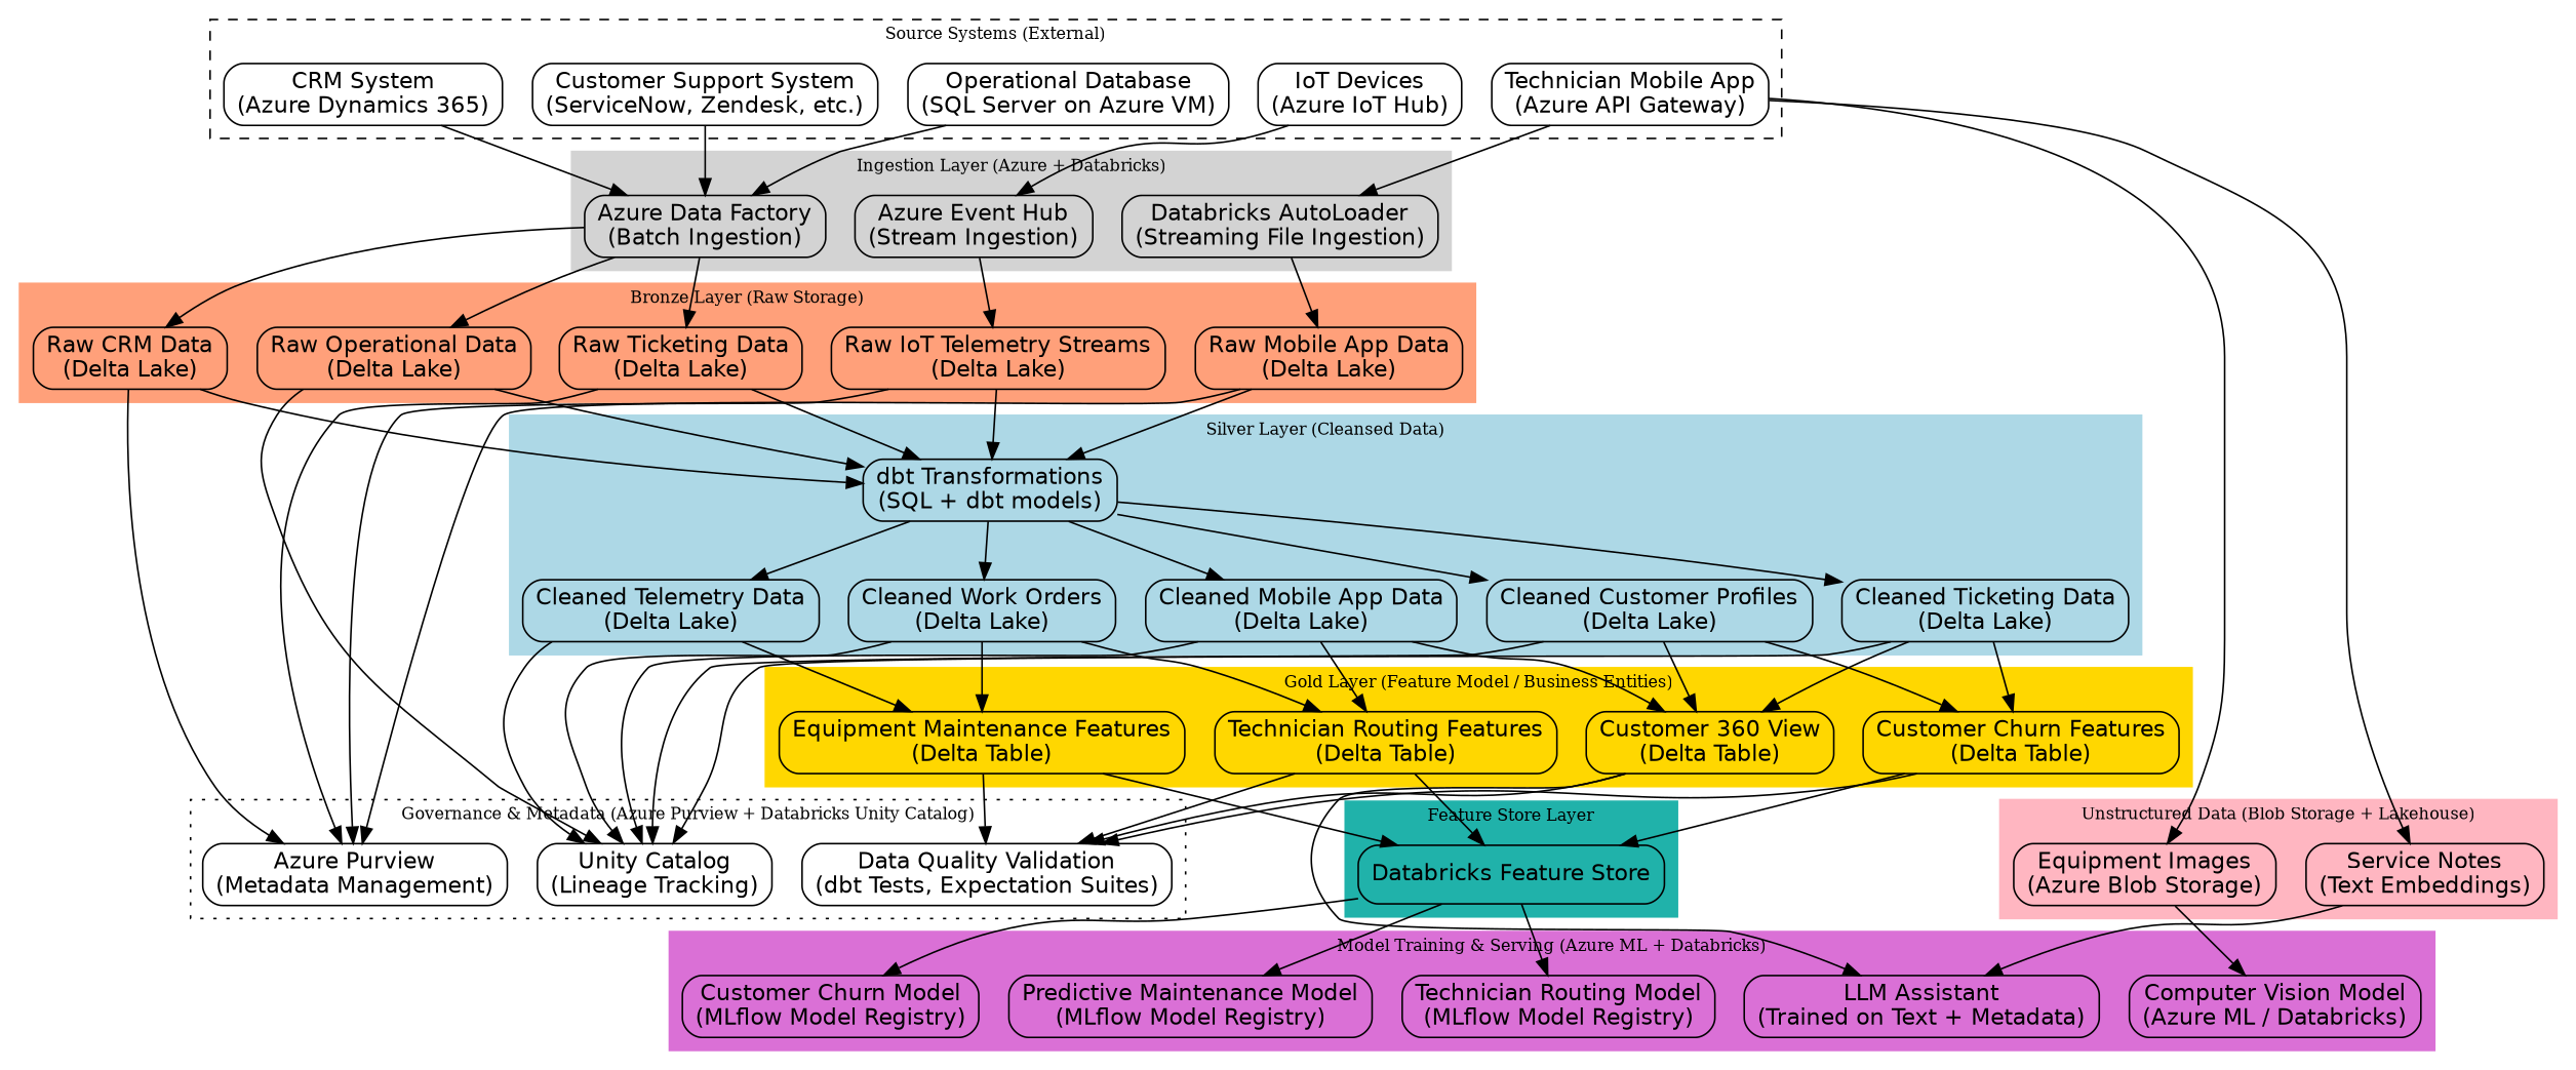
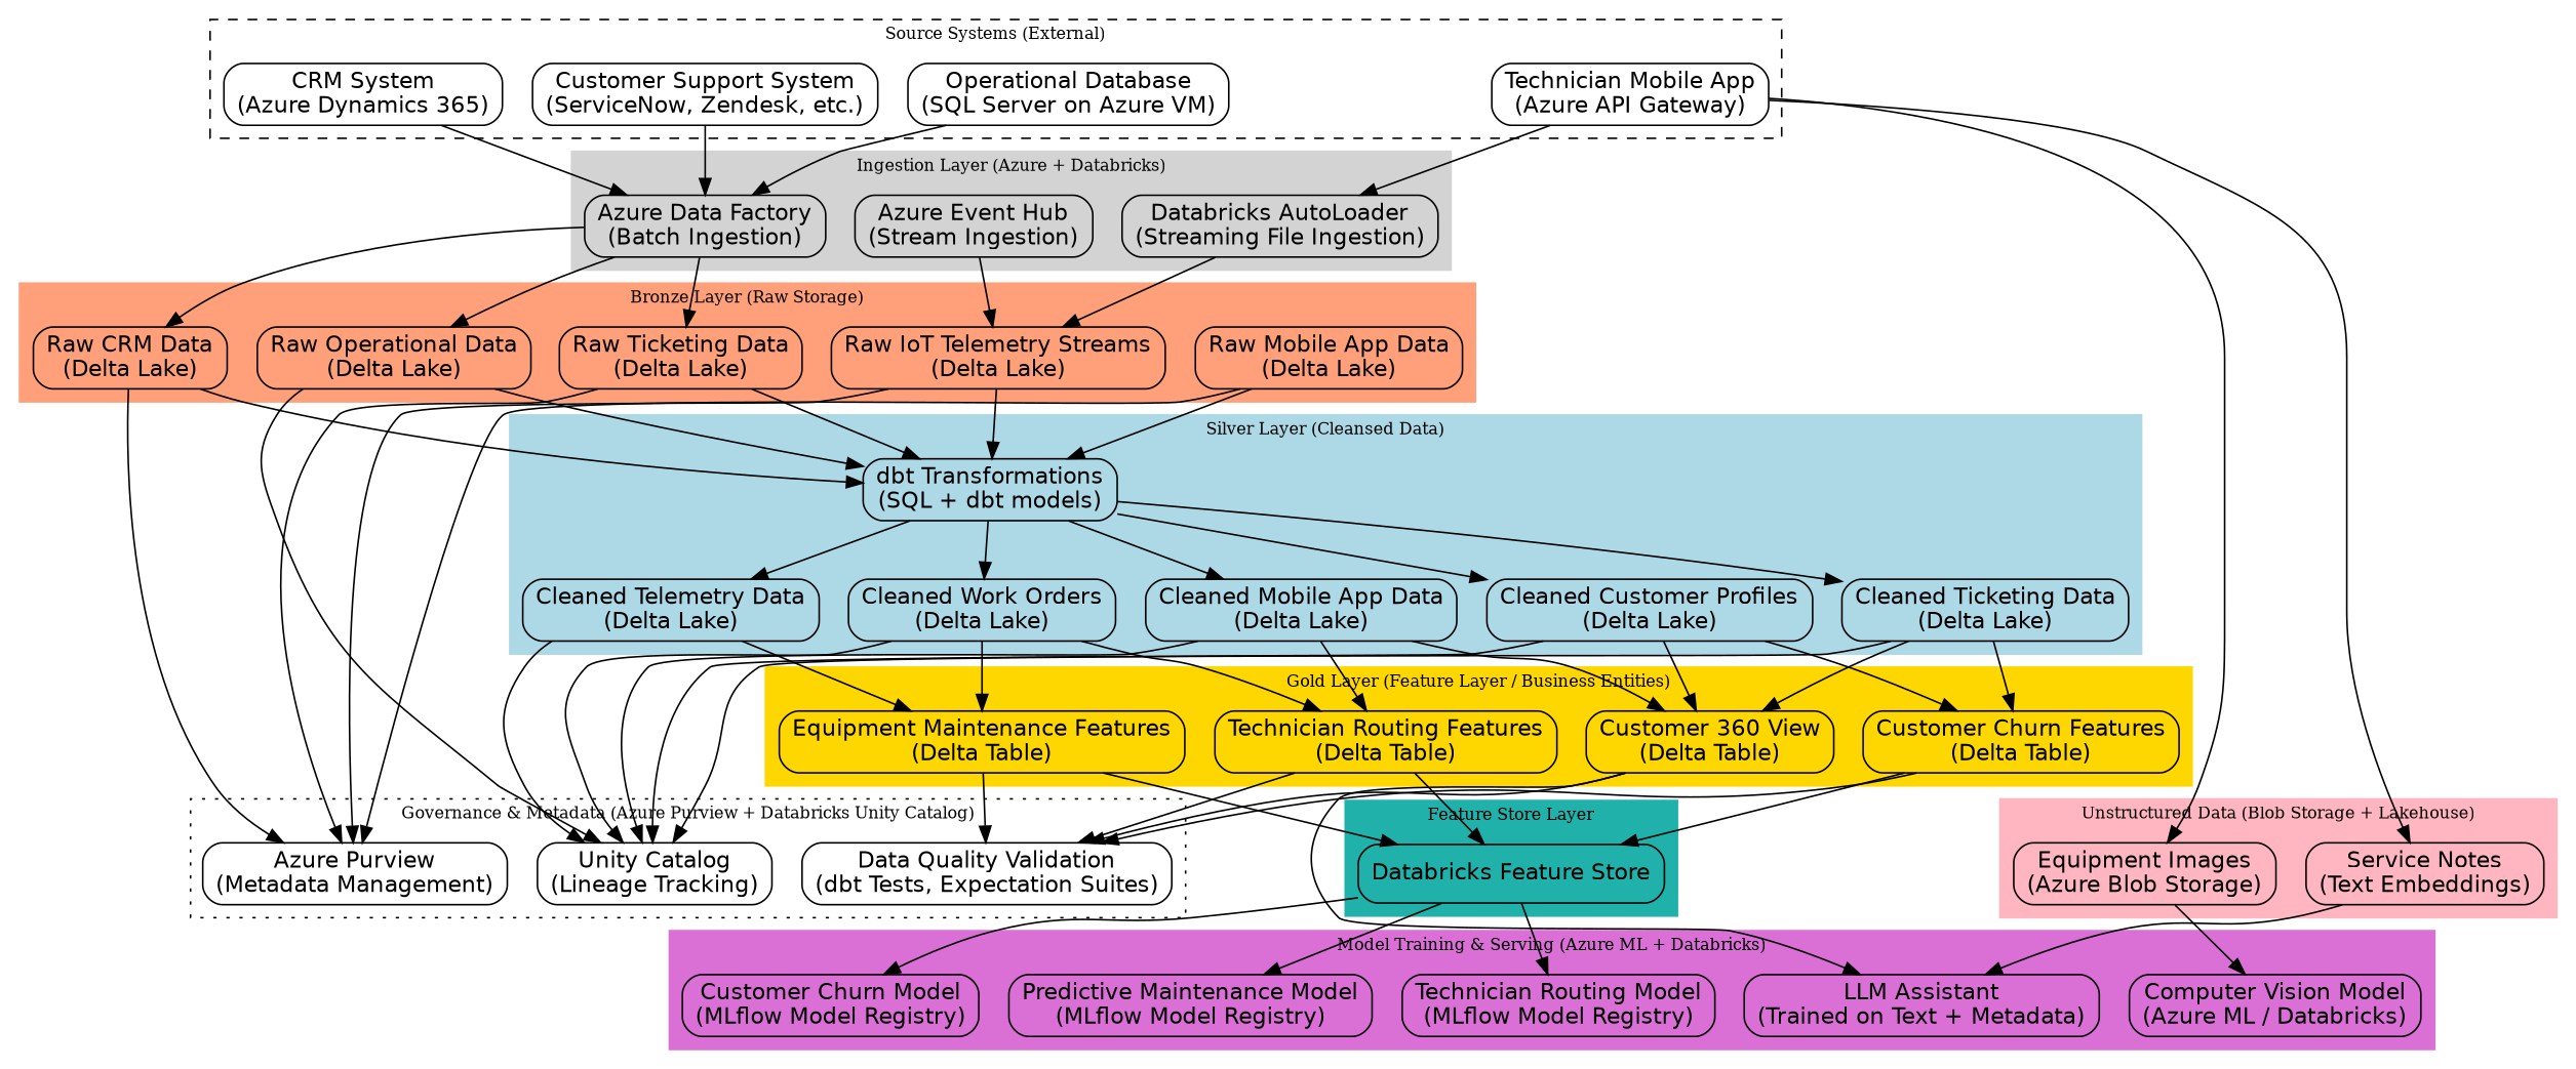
  digraph {
    fontsize=10
    rankdir=TB
    node [fontname=Helvetica shape=box style=rounded]
    n1 [label="Operational Database\n(SQL Server on Azure VM)"]
-   n2 [label="IoT Devices\n(Azure IoT Hub)"]
    n3 [label="Technician Mobile App\n(Azure API Gateway)"]
    n4 [label="CRM System\n(Azure Dynamics 365)"]
    n5 [label="Customer Support System\n(ServiceNow, Zendesk, etc.)"]
    n6 [label="Azure Data Factory\n(Batch Ingestion)"]
    n7 [label="Azure Event Hub\n(Stream Ingestion)"]
    n8 [label="Databricks AutoLoader\n(Streaming File Ingestion)"]
    n9 [label="Raw Operational Data\n(Delta Lake)"]
    n10 [label="Raw IoT Telemetry Streams\n(Delta Lake)"]
    n11 [label="Raw Mobile App Data\n(Delta Lake)"]
    n12 [label="Raw CRM Data\n(Delta Lake)"]
    n13 [label="Raw Ticketing Data\n(Delta Lake)"]
    n14 [label="dbt Transformations\n(SQL + dbt models)"]
    n15 [label="Cleaned Work Orders\n(Delta Lake)"]
    n16 [label="Cleaned Telemetry Data\n(Delta Lake)"]
    n17 [label="Cleaned Customer Profiles\n(Delta Lake)"]
    n18 [label="Cleaned Ticketing Data\n(Delta Lake)"]
    n19 [label="Cleaned Mobile App Data\n(Delta Lake)"]
    n20 [label="Equipment Maintenance Features\n(Delta Table)"]
    n21 [label="Customer Churn Features\n(Delta Table)"]
    n22 [label="Technician Routing Features\n(Delta Table)"]
    n23 [label="Customer 360 View\n(Delta Table)"]
    n24 [label="Equipment Images\n(Azure Blob Storage)"]
    n25 [label="Service Notes\n(Text Embeddings)"]
    n26 [label="Azure Purview\n(Metadata Management)"]
    n27 [label="Unity Catalog\n(Lineage Tracking)"]
    n28 [label="Data Quality Validation\n(dbt Tests, Expectation Suites)"]
    n29 [label="Databricks Feature Store"]
    n30 [label="Predictive Maintenance Model\n(MLflow Model Registry)"]
    n31 [label="Customer Churn Model\n(MLflow Model Registry)"]
    n32 [label="Technician Routing Model\n(MLflow Model Registry)"]
    n33 [label="Computer Vision Model\n(Azure ML / Databricks)"]
    n34 [label="LLM Assistant\n(Trained on Text + Metadata)"]
    subgraph cluster_1 {
      label="Source Systems (External)"
      style=dashed
      n1
-     n2
      n3
      n4
      n5
    }
    subgraph cluster_2 {
      color=lightgrey
      label="Ingestion Layer (Azure + Databricks)"
      style=filled
      n6
      n7
      n8
    }
    subgraph cluster_3 {
      color=lightsalmon
      label="Bronze Layer (Raw Storage)"
      style=filled
      n9
      n10
      n11
      n12
      n13
    }
    subgraph cluster_4 {
      color=lightblue
      label="Silver Layer (Cleansed Data)"
      style=filled
      n14
      n15
      n16
      n17
      n18
      n19
    }
    subgraph cluster_5 {
      color=gold
-     label="Gold Layer (Feature Model / Business Entities)"
+     label="Gold Layer (Feature Layer / Business Entities)"
      style=filled
      n20
      n21
      n22
      n23
    }
    subgraph cluster_6 {
      color=lightpink
      label="Unstructured Data (Blob Storage + Lakehouse)"
      style=filled
      n24
      n25
    }
    subgraph cluster_7 {
      label="Governance & Metadata (Azure Purview + Databricks Unity Catalog)"
      style=dotted
      n26
      n27
      n28
    }
    subgraph cluster_8 {
      color=lightseagreen
      label="Feature Store Layer"
      style=filled
      n29
    }
    subgraph cluster_9 {
      color=orchid
      label="Model Training & Serving (Azure ML + Databricks)"
      style=filled
      n30
      n31
      n32
      n33
      n34
    }
    n1 -> n6
-   n2 -> n7
    n3 -> n8
    n3 -> n24
    n3 -> n25
    n4 -> n6
    n5 -> n6
    n6 -> n9
    n6 -> n12
    n6 -> n13
    n7 -> n10
-   n8 -> n11
+   n8 -> n10
    n9 -> n14
    n9 -> n27
    n10 -> n14
    n10 -> n26
    n11 -> n14
    n11 -> n26
    n12 -> n14
    n12 -> n26
    n13 -> n14
    n13 -> n26
    n14 -> n15
    n14 -> n16
    n14 -> n17
    n14 -> n18
    n14 -> n19
    n15 -> n20
    n15 -> n22
    n15 -> n27
    n16 -> n20
    n16 -> n27
    n17 -> n21
    n17 -> n23
    n17 -> n27
    n18 -> n21
    n18 -> n23
    n18 -> n27
    n19 -> n22
    n19 -> n23
    n19 -> n27
    n20 -> n28
    n20 -> n29
    n21 -> n28
    n21 -> n29
    n22 -> n28
    n22 -> n29
    n23 -> n28
    n23 -> n34
    n24 -> n33
    n25 -> n34
    n29 -> n30
    n29 -> n31
    n29 -> n32
  }
